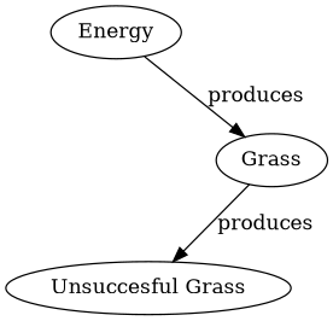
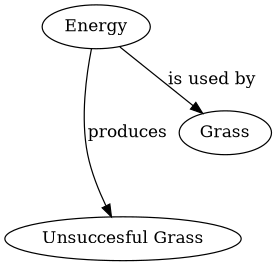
  digraph {
    n1 [label="Unsuccesful Grass"]
    Grass
    Energy
-   Grass -> n1 [label=produces]
-   Energy -> Grass [label=produces]
+   Energy -> n1 [label=produces]
+   Energy -> Grass [label="is used by"]
  }
